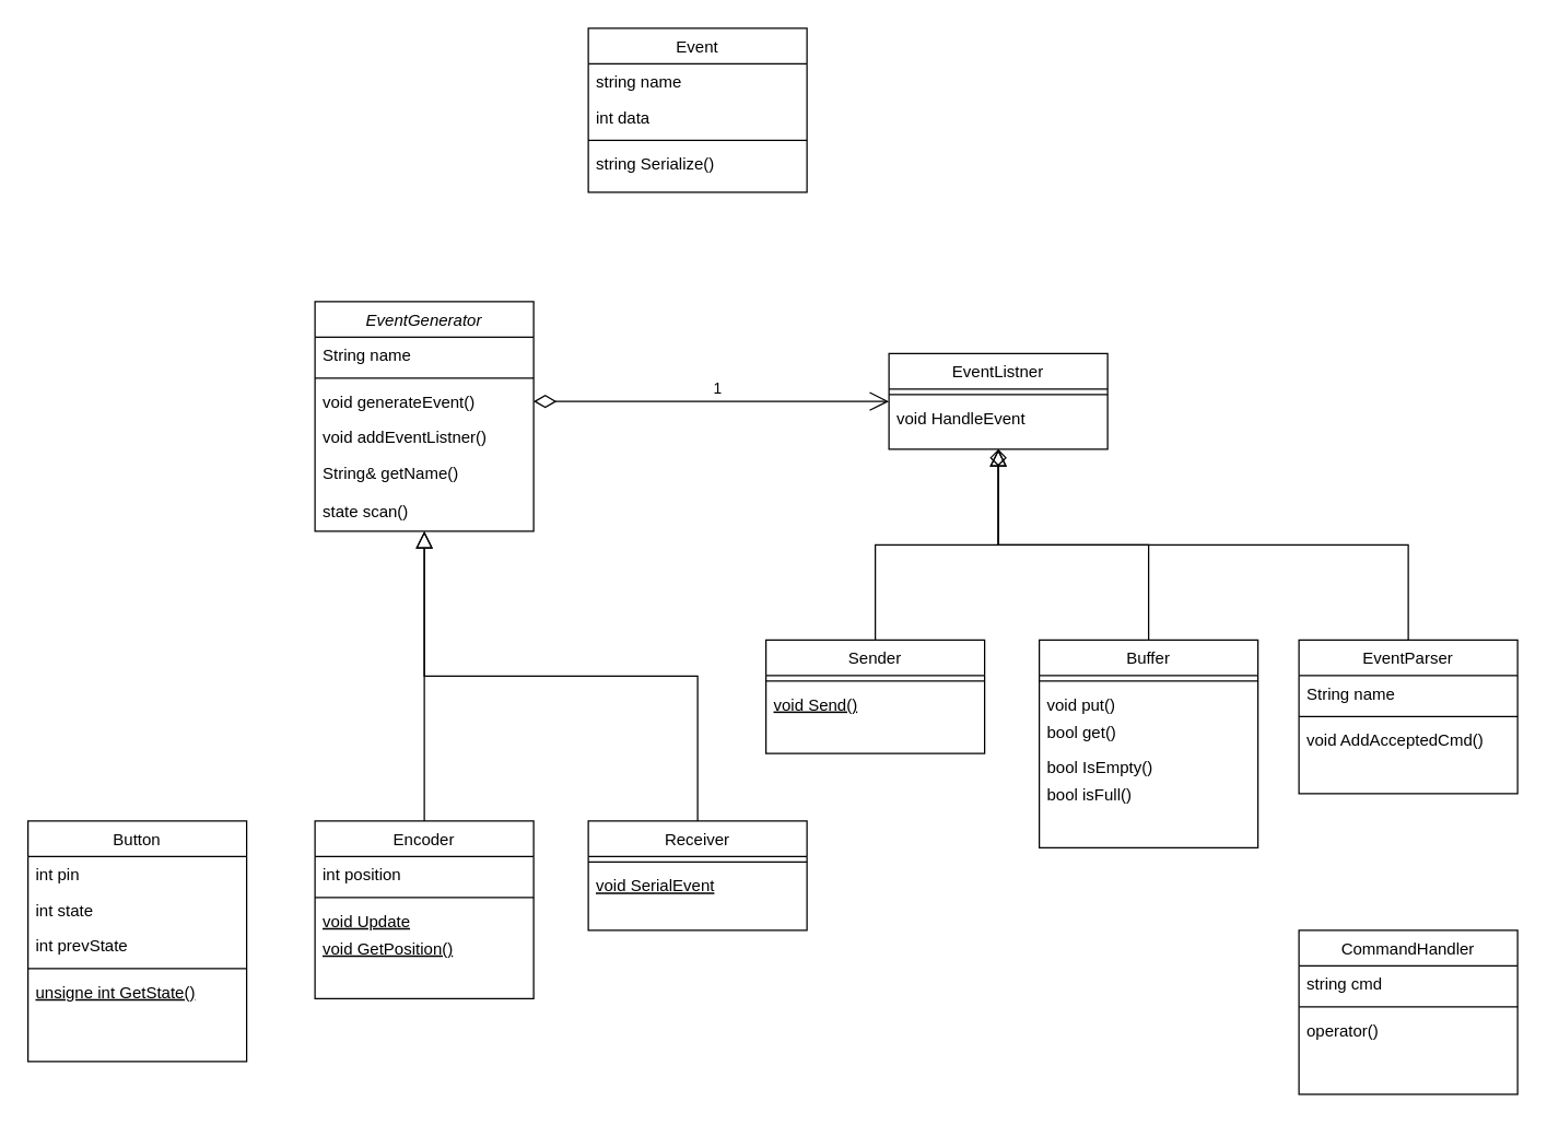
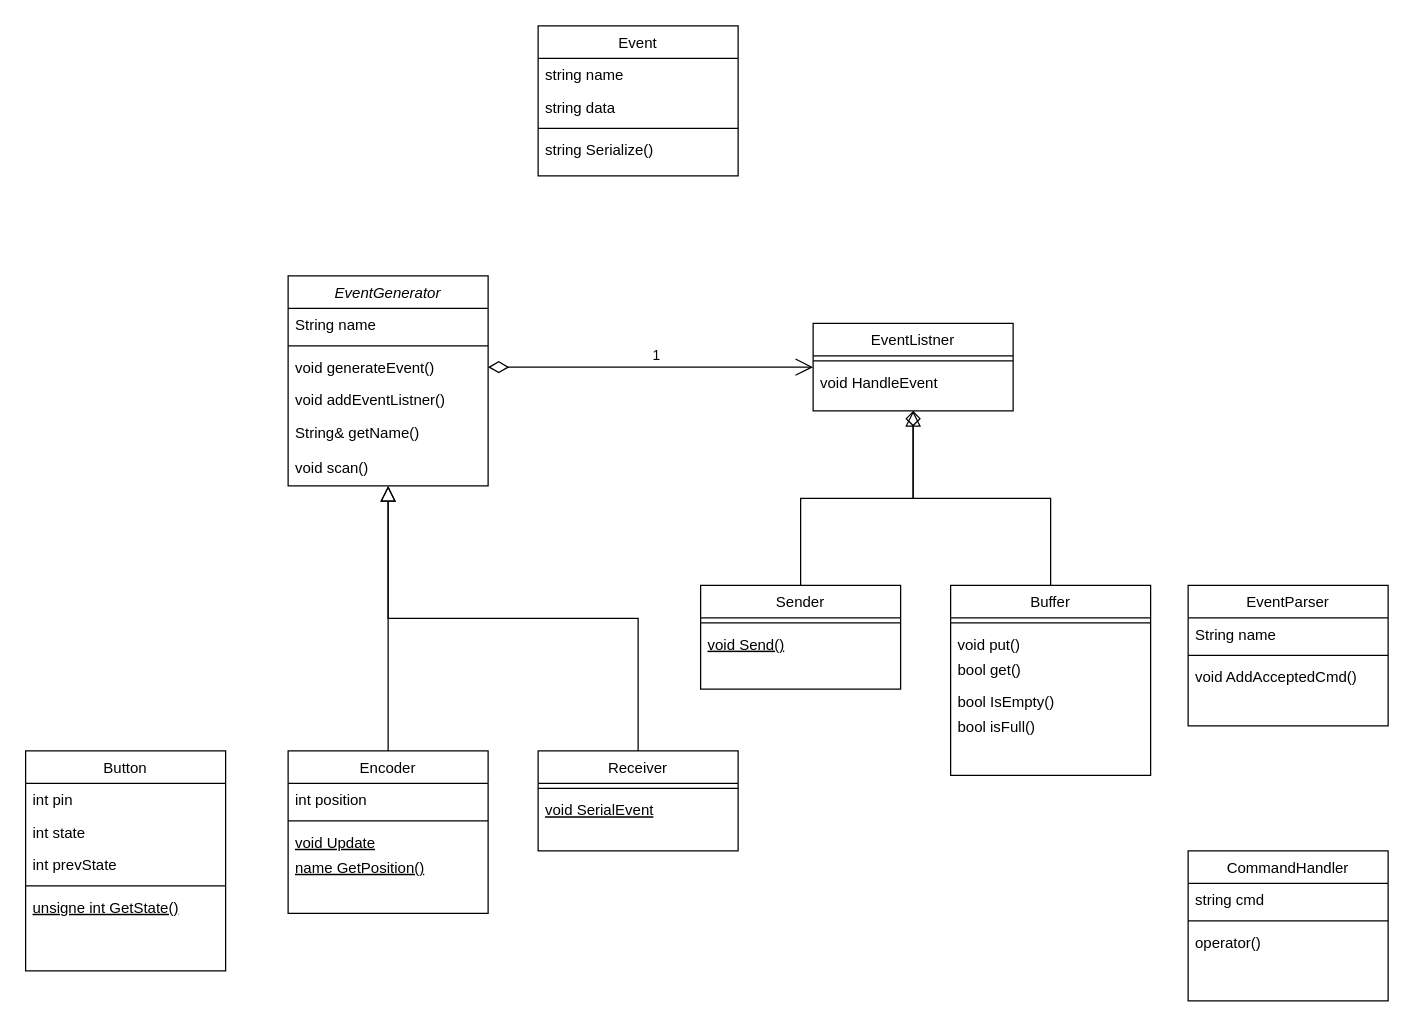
  <mxCell id="0" />
  <mxCell id="1" parent="0" />
  <mxCell id="2" value="EventGenerator" style="swimlane;fontStyle=2;align=center;verticalAlign=top;childLayout=stackLayout;horizontal=1;startSize=26;horizontalStack=0;resizeParent=1;resizeLast=0;collapsible=1;marginBottom=0;rounded=0;shadow=0;strokeWidth=1;" parent="1" vertex="1"><mxGeometry x="230" y="220" width="160" height="168" as="geometry"><mxRectangle x="230" y="140" width="160" height="26" as="alternateBounds" /></mxGeometry></mxCell>
  <mxCell id="3" value="String name" style="text;align=left;verticalAlign=top;spacingLeft=4;spacingRight=4;overflow=hidden;rotatable=0;points=[[0,0.5],[1,0.5]];portConstraint=eastwest;" parent="2" vertex="1"><mxGeometry y="26" width="160" height="26" as="geometry" /></mxCell>
  <mxCell id="4" value="" style="line;html=1;strokeWidth=1;align=left;verticalAlign=middle;spacingTop=-1;spacingLeft=3;spacingRight=3;rotatable=0;labelPosition=right;points=[];portConstraint=eastwest;" parent="2" vertex="1"><mxGeometry y="52" width="160" height="8" as="geometry" /></mxCell>
  <mxCell id="5" value="void generateEvent()" style="text;align=left;verticalAlign=top;spacingLeft=4;spacingRight=4;overflow=hidden;rotatable=0;points=[[0,0.5],[1,0.5]];portConstraint=eastwest;" parent="2" vertex="1"><mxGeometry y="60" width="160" height="26" as="geometry" /></mxCell>
  <mxCell id="6" value="void addEventListner()" style="text;align=left;verticalAlign=top;spacingLeft=4;spacingRight=4;overflow=hidden;rotatable=0;points=[[0,0.5],[1,0.5]];portConstraint=eastwest;" parent="2" vertex="1"><mxGeometry y="86" width="160" height="26" as="geometry" /></mxCell>
  <mxCell id="7" value="String&amp; getName()" style="text;align=left;verticalAlign=top;spacingLeft=4;spacingRight=4;overflow=hidden;rotatable=0;points=[[0,0.5],[1,0.5]];portConstraint=eastwest;" parent="2" vertex="1"><mxGeometry y="112" width="160" height="28" as="geometry" /></mxCell>
- <mxCell id="8" value="state scan()" style="text;align=left;verticalAlign=top;spacingLeft=4;spacingRight=4;overflow=hidden;rotatable=0;points=[[0,0.5],[1,0.5]];portConstraint=eastwest;" parent="2" vertex="1"><mxGeometry y="140" width="160" height="28" as="geometry" /></mxCell>
+ <mxCell id="8" value="void scan()" style="text;align=left;verticalAlign=top;spacingLeft=4;spacingRight=4;overflow=hidden;rotatable=0;points=[[0,0.5],[1,0.5]];portConstraint=eastwest;" parent="2" vertex="1"><mxGeometry y="140" width="160" height="28" as="geometry" /></mxCell>
  <mxCell id="9" value="Button" style="swimlane;fontStyle=0;align=center;verticalAlign=top;childLayout=stackLayout;horizontal=1;startSize=26;horizontalStack=0;resizeParent=1;resizeLast=0;collapsible=1;marginBottom=0;rounded=0;shadow=0;strokeWidth=1;" parent="1" vertex="1"><mxGeometry x="20" y="600" width="160" height="176" as="geometry"><mxRectangle x="130" y="380" width="160" height="26" as="alternateBounds" /></mxGeometry></mxCell>
  <mxCell id="10" value="int pin" style="text;align=left;verticalAlign=top;spacingLeft=4;spacingRight=4;overflow=hidden;rotatable=0;points=[[0,0.5],[1,0.5]];portConstraint=eastwest;" parent="9" vertex="1"><mxGeometry y="26" width="160" height="26" as="geometry" /></mxCell>
  <mxCell id="11" value="int state" style="text;align=left;verticalAlign=top;spacingLeft=4;spacingRight=4;overflow=hidden;rotatable=0;points=[[0,0.5],[1,0.5]];portConstraint=eastwest;rounded=0;shadow=0;html=0;" parent="9" vertex="1"><mxGeometry y="52" width="160" height="26" as="geometry" /></mxCell>
  <mxCell id="12" value="int prevState" style="text;align=left;verticalAlign=top;spacingLeft=4;spacingRight=4;overflow=hidden;rotatable=0;points=[[0,0.5],[1,0.5]];portConstraint=eastwest;rounded=0;shadow=0;html=0;" parent="9" vertex="1"><mxGeometry y="78" width="160" height="26" as="geometry" /></mxCell>
  <mxCell id="13" value="" style="line;html=1;strokeWidth=1;align=left;verticalAlign=middle;spacingTop=-1;spacingLeft=3;spacingRight=3;rotatable=0;labelPosition=right;points=[];portConstraint=eastwest;" parent="9" vertex="1"><mxGeometry y="104" width="160" height="8" as="geometry" /></mxCell>
  <mxCell id="14" value="unsigne int GetState()" style="text;align=left;verticalAlign=top;spacingLeft=4;spacingRight=4;overflow=hidden;rotatable=0;points=[[0,0.5],[1,0.5]];portConstraint=eastwest;fontStyle=4" parent="9" vertex="1"><mxGeometry y="112" width="160" height="26" as="geometry" /></mxCell>
  <mxCell id="15" value="Encoder" style="swimlane;fontStyle=0;align=center;verticalAlign=top;childLayout=stackLayout;horizontal=1;startSize=26;horizontalStack=0;resizeParent=1;resizeLast=0;collapsible=1;marginBottom=0;rounded=0;shadow=0;strokeWidth=1;" parent="1" vertex="1"><mxGeometry x="230" y="600" width="160" height="130" as="geometry"><mxRectangle x="340" y="380" width="170" height="26" as="alternateBounds" /></mxGeometry></mxCell>
  <mxCell id="16" value="int position" style="text;align=left;verticalAlign=top;spacingLeft=4;spacingRight=4;overflow=hidden;rotatable=0;points=[[0,0.5],[1,0.5]];portConstraint=eastwest;" parent="15" vertex="1"><mxGeometry y="26" width="160" height="26" as="geometry" /></mxCell>
  <mxCell id="17" value="" style="line;html=1;strokeWidth=1;align=left;verticalAlign=middle;spacingTop=-1;spacingLeft=3;spacingRight=3;rotatable=0;labelPosition=right;points=[];portConstraint=eastwest;" parent="15" vertex="1"><mxGeometry y="52" width="160" height="8" as="geometry" /></mxCell>
  <mxCell id="18" value="void Update" style="text;align=left;verticalAlign=top;spacingLeft=4;spacingRight=4;overflow=hidden;rotatable=0;points=[[0,0.5],[1,0.5]];portConstraint=eastwest;fontStyle=4" parent="15" vertex="1"><mxGeometry y="60" width="160" height="26" as="geometry" /></mxCell>
  <mxCell id="19" value="" style="endArrow=block;endSize=10;endFill=0;shadow=0;strokeWidth=1;rounded=0;edgeStyle=elbowEdgeStyle;elbow=vertical;" parent="1" source="15" target="2" edge="1"><mxGeometry width="160" relative="1" as="geometry"><mxPoint x="110" y="613" as="sourcePoint" /><mxPoint x="210" y="511" as="targetPoint" /></mxGeometry></mxCell>
  <mxCell id="20" value="EventListner" style="swimlane;fontStyle=0;align=center;verticalAlign=top;childLayout=stackLayout;horizontal=1;startSize=26;horizontalStack=0;resizeParent=1;resizeLast=0;collapsible=1;marginBottom=0;rounded=0;shadow=0;strokeWidth=1;" parent="1" vertex="1"><mxGeometry x="650" y="258" width="160" height="70" as="geometry"><mxRectangle x="550" y="140" width="160" height="26" as="alternateBounds" /></mxGeometry></mxCell>
  <mxCell id="21" value="" style="line;html=1;strokeWidth=1;align=left;verticalAlign=middle;spacingTop=-1;spacingLeft=3;spacingRight=3;rotatable=0;labelPosition=right;points=[];portConstraint=eastwest;" parent="20" vertex="1"><mxGeometry y="26" width="160" height="8" as="geometry" /></mxCell>
  <mxCell id="22" value="void HandleEvent" style="text;align=left;verticalAlign=top;spacingLeft=4;spacingRight=4;overflow=hidden;rotatable=0;points=[[0,0.5],[1,0.5]];portConstraint=eastwest;" parent="20" vertex="1"><mxGeometry y="34" width="160" height="26" as="geometry" /></mxCell>
  <mxCell id="23" value="1" style="endArrow=open;html=1;endSize=12;startArrow=diamondThin;startSize=14;startFill=0;edgeStyle=orthogonalEdgeStyle;align=left;verticalAlign=bottom;exitX=1;exitY=0.5;exitDx=0;exitDy=0;" parent="1" source="5" target="20" edge="1"><mxGeometry relative="1" as="geometry"><mxPoint x="289" y="860" as="sourcePoint" /><mxPoint x="459" y="730" as="targetPoint" /></mxGeometry></mxCell>
  <mxCell id="24" value="Receiver" style="swimlane;fontStyle=0;align=center;verticalAlign=top;childLayout=stackLayout;horizontal=1;startSize=26;horizontalStack=0;resizeParent=1;resizeLast=0;collapsible=1;marginBottom=0;rounded=0;shadow=0;strokeWidth=1;" parent="1" vertex="1"><mxGeometry x="430" y="600" width="160" height="80" as="geometry"><mxRectangle x="130" y="380" width="160" height="26" as="alternateBounds" /></mxGeometry></mxCell>
  <mxCell id="25" value="" style="line;html=1;strokeWidth=1;align=left;verticalAlign=middle;spacingTop=-1;spacingLeft=3;spacingRight=3;rotatable=0;labelPosition=right;points=[];portConstraint=eastwest;" parent="24" vertex="1"><mxGeometry y="26" width="160" height="8" as="geometry" /></mxCell>
  <mxCell id="26" value="void SerialEvent" style="text;align=left;verticalAlign=top;spacingLeft=4;spacingRight=4;overflow=hidden;rotatable=0;points=[[0,0.5],[1,0.5]];portConstraint=eastwest;fontStyle=4" parent="24" vertex="1"><mxGeometry y="34" width="160" height="26" as="geometry" /></mxCell>
  <mxCell id="27" value="Sender" style="swimlane;fontStyle=0;align=center;verticalAlign=top;childLayout=stackLayout;horizontal=1;startSize=26;horizontalStack=0;resizeParent=1;resizeLast=0;collapsible=1;marginBottom=0;rounded=0;shadow=0;strokeWidth=1;" parent="1" vertex="1"><mxGeometry x="560" y="467.5" width="160" height="83" as="geometry"><mxRectangle x="130" y="380" width="160" height="26" as="alternateBounds" /></mxGeometry></mxCell>
  <mxCell id="28" value="" style="line;html=1;strokeWidth=1;align=left;verticalAlign=middle;spacingTop=-1;spacingLeft=3;spacingRight=3;rotatable=0;labelPosition=right;points=[];portConstraint=eastwest;" parent="27" vertex="1"><mxGeometry y="26" width="160" height="8" as="geometry" /></mxCell>
  <mxCell id="29" value="void Send()" style="text;align=left;verticalAlign=top;spacingLeft=4;spacingRight=4;overflow=hidden;rotatable=0;points=[[0,0.5],[1,0.5]];portConstraint=eastwest;fontStyle=4" parent="27" vertex="1"><mxGeometry y="34" width="160" height="26" as="geometry" /></mxCell>
  <mxCell id="30" value="" style="endArrow=diamond;endSize=10;endFill=0;shadow=0;strokeWidth=1;rounded=0;edgeStyle=elbowEdgeStyle;elbow=vertical;" parent="1" source="27" target="20" edge="1"><mxGeometry width="160" relative="1" as="geometry"><mxPoint x="640" y="310.5" as="sourcePoint" /><mxPoint x="931" y="385.5" as="targetPoint" /></mxGeometry></mxCell>
  <mxCell id="31" value="Buffer" style="swimlane;fontStyle=0;align=center;verticalAlign=top;childLayout=stackLayout;horizontal=1;startSize=26;horizontalStack=0;resizeParent=1;resizeLast=0;collapsible=1;marginBottom=0;rounded=0;shadow=0;strokeWidth=1;" parent="1" vertex="1"><mxGeometry x="760" y="467.5" width="160" height="152" as="geometry"><mxRectangle x="340" y="380" width="170" height="26" as="alternateBounds" /></mxGeometry></mxCell>
  <mxCell id="32" value="" style="line;html=1;strokeWidth=1;align=left;verticalAlign=middle;spacingTop=-1;spacingLeft=3;spacingRight=3;rotatable=0;labelPosition=right;points=[];portConstraint=eastwest;" parent="31" vertex="1"><mxGeometry y="26" width="160" height="8" as="geometry" /></mxCell>
  <mxCell id="33" value="void put()" style="text;align=left;verticalAlign=top;spacingLeft=4;spacingRight=4;overflow=hidden;rotatable=0;points=[[0,0.5],[1,0.5]];portConstraint=eastwest;" parent="31" vertex="1"><mxGeometry y="34" width="160" height="20" as="geometry" /></mxCell>
  <mxCell id="34" value="bool get()" style="text;align=left;verticalAlign=top;spacingLeft=4;spacingRight=4;overflow=hidden;rotatable=0;points=[[0,0.5],[1,0.5]];portConstraint=eastwest;" parent="31" vertex="1"><mxGeometry y="54" width="160" height="26" as="geometry" /></mxCell>
  <mxCell id="35" value="bool IsEmpty()" style="text;align=left;verticalAlign=top;spacingLeft=4;spacingRight=4;overflow=hidden;rotatable=0;points=[[0,0.5],[1,0.5]];portConstraint=eastwest;" parent="31" vertex="1"><mxGeometry y="80" width="160" height="20" as="geometry" /></mxCell>
  <mxCell id="36" value="bool isFull()" style="text;align=left;verticalAlign=top;spacingLeft=4;spacingRight=4;overflow=hidden;rotatable=0;points=[[0,0.5],[1,0.5]];portConstraint=eastwest;" parent="31" vertex="1"><mxGeometry y="100" width="160" height="26" as="geometry" /></mxCell>
  <mxCell id="37" value="" style="endArrow=block;endSize=10;endFill=0;shadow=0;strokeWidth=1;rounded=0;edgeStyle=elbowEdgeStyle;elbow=vertical;" parent="1" source="31" target="20" edge="1"><mxGeometry width="160" relative="1" as="geometry"><mxPoint x="650" y="477.5" as="sourcePoint" /><mxPoint x="880" y="270.5" as="targetPoint" /></mxGeometry></mxCell>
  <mxCell id="38" value="" style="endArrow=block;endSize=10;endFill=0;shadow=0;strokeWidth=1;rounded=0;edgeStyle=elbowEdgeStyle;elbow=vertical;exitX=0.5;exitY=0;exitDx=0;exitDy=0;" parent="1" source="24" target="2" edge="1"><mxGeometry width="160" relative="1" as="geometry"><mxPoint x="751" y="627" as="sourcePoint" /><mxPoint x="841" y="478" as="targetPoint" /></mxGeometry></mxCell>
- <mxCell id="39" value="void GetPosition()" style="text;align=left;verticalAlign=top;spacingLeft=4;spacingRight=4;overflow=hidden;rotatable=0;points=[[0,0.5],[1,0.5]];portConstraint=eastwest;fontStyle=4" parent="1" vertex="1"><mxGeometry x="230" y="680" width="160" height="26" as="geometry" /></mxCell>
+ <mxCell id="39" value="name GetPosition()" style="text;align=left;verticalAlign=top;spacingLeft=4;spacingRight=4;overflow=hidden;rotatable=0;points=[[0,0.5],[1,0.5]];portConstraint=eastwest;fontStyle=4" parent="1" vertex="1"><mxGeometry x="230" y="680" width="160" height="26" as="geometry" /></mxCell>
  <mxCell id="40" value="EventParser" style="swimlane;fontStyle=0;align=center;verticalAlign=top;childLayout=stackLayout;horizontal=1;startSize=26;horizontalStack=0;resizeParent=1;resizeLast=0;collapsible=1;marginBottom=0;rounded=0;shadow=0;strokeWidth=1;" parent="1" vertex="1"><mxGeometry x="950" y="467.5" width="160" height="112.5" as="geometry"><mxRectangle x="230" y="140" width="160" height="26" as="alternateBounds" /></mxGeometry></mxCell>
  <mxCell id="41" value="String name" style="text;align=left;verticalAlign=top;spacingLeft=4;spacingRight=4;overflow=hidden;rotatable=0;points=[[0,0.5],[1,0.5]];portConstraint=eastwest;" parent="40" vertex="1"><mxGeometry y="26" width="160" height="26" as="geometry" /></mxCell>
  <mxCell id="42" value="" style="line;html=1;strokeWidth=1;align=left;verticalAlign=middle;spacingTop=-1;spacingLeft=3;spacingRight=3;rotatable=0;labelPosition=right;points=[];portConstraint=eastwest;" parent="40" vertex="1"><mxGeometry y="52" width="160" height="8" as="geometry" /></mxCell>
  <mxCell id="43" value="void AddAcceptedCmd()" style="text;align=left;verticalAlign=top;spacingLeft=4;spacingRight=4;overflow=hidden;rotatable=0;points=[[0,0.5],[1,0.5]];portConstraint=eastwest;" parent="40" vertex="1"><mxGeometry y="60" width="160" height="26" as="geometry" /></mxCell>
  <mxCell id="44" value="CommandHandler" style="swimlane;fontStyle=0;align=center;verticalAlign=top;childLayout=stackLayout;horizontal=1;startSize=26;horizontalStack=0;resizeParent=1;resizeLast=0;collapsible=1;marginBottom=0;rounded=0;shadow=0;strokeWidth=1;" parent="1" vertex="1"><mxGeometry x="950" y="680" width="160" height="120" as="geometry"><mxRectangle x="550" y="140" width="160" height="26" as="alternateBounds" /></mxGeometry></mxCell>
  <mxCell id="45" value="string cmd" style="text;align=left;verticalAlign=top;spacingLeft=4;spacingRight=4;overflow=hidden;rotatable=0;points=[[0,0.5],[1,0.5]];portConstraint=eastwest;" parent="44" vertex="1"><mxGeometry y="26" width="160" height="26" as="geometry" /></mxCell>
  <mxCell id="46" value="" style="line;html=1;strokeWidth=1;align=left;verticalAlign=middle;spacingTop=-1;spacingLeft=3;spacingRight=3;rotatable=0;labelPosition=right;points=[];portConstraint=eastwest;" parent="44" vertex="1"><mxGeometry y="52" width="160" height="8" as="geometry" /></mxCell>
  <mxCell id="47" value="operator()" style="text;align=left;verticalAlign=top;spacingLeft=4;spacingRight=4;overflow=hidden;rotatable=0;points=[[0,0.5],[1,0.5]];portConstraint=eastwest;" parent="44" vertex="1"><mxGeometry y="60" width="160" height="26" as="geometry" /></mxCell>
- <mxCell id="48" value="" style="endArrow=block;endSize=10;endFill=0;shadow=0;strokeWidth=1;rounded=0;edgeStyle=elbowEdgeStyle;elbow=vertical;exitX=0.5;exitY=0;exitDx=0;exitDy=0;" parent="1" source="40" target="20" edge="1"><mxGeometry width="160" relative="1" as="geometry"><mxPoint x="860" y="477.5" as="sourcePoint" /><mxPoint x="740" y="328.5" as="targetPoint" /></mxGeometry></mxCell>
  <mxCell id="49" value="Event" style="swimlane;fontStyle=0;align=center;verticalAlign=top;childLayout=stackLayout;horizontal=1;startSize=26;horizontalStack=0;resizeParent=1;resizeLast=0;collapsible=1;marginBottom=0;rounded=0;shadow=0;strokeWidth=1;" parent="1" vertex="1"><mxGeometry x="430" y="20" width="160" height="120" as="geometry"><mxRectangle x="550" y="140" width="160" height="26" as="alternateBounds" /></mxGeometry></mxCell>
  <mxCell id="50" value="string name" style="text;align=left;verticalAlign=top;spacingLeft=4;spacingRight=4;overflow=hidden;rotatable=0;points=[[0,0.5],[1,0.5]];portConstraint=eastwest;" parent="49" vertex="1"><mxGeometry y="26" width="160" height="26" as="geometry" /></mxCell>
- <mxCell id="51" value="int data" style="text;align=left;verticalAlign=top;spacingLeft=4;spacingRight=4;overflow=hidden;rotatable=0;points=[[0,0.5],[1,0.5]];portConstraint=eastwest;" parent="49" vertex="1"><mxGeometry y="52" width="160" height="26" as="geometry" /></mxCell>
+ <mxCell id="51" value="string data" style="text;align=left;verticalAlign=top;spacingLeft=4;spacingRight=4;overflow=hidden;rotatable=0;points=[[0,0.5],[1,0.5]];portConstraint=eastwest;" parent="49" vertex="1"><mxGeometry y="52" width="160" height="26" as="geometry" /></mxCell>
  <mxCell id="52" value="" style="line;html=1;strokeWidth=1;align=left;verticalAlign=middle;spacingTop=-1;spacingLeft=3;spacingRight=3;rotatable=0;labelPosition=right;points=[];portConstraint=eastwest;" parent="49" vertex="1"><mxGeometry y="78" width="160" height="8" as="geometry" /></mxCell>
  <mxCell id="53" value="string Serialize()" style="text;align=left;verticalAlign=top;spacingLeft=4;spacingRight=4;overflow=hidden;rotatable=0;points=[[0,0.5],[1,0.5]];portConstraint=eastwest;" parent="49" vertex="1"><mxGeometry y="86" width="160" height="26" as="geometry" /></mxCell>
